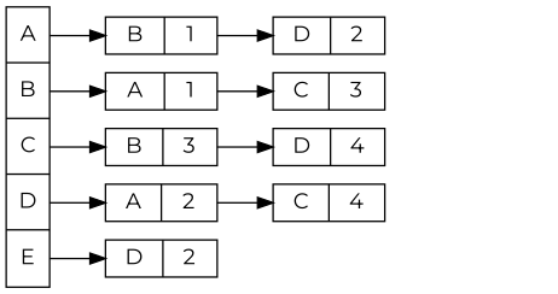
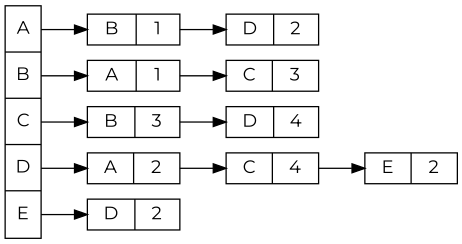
  digraph {
    nodesep=.05
    rankdir=LR
    fontname=Montserrat
    node [shape=record fontname=Montserrat]
    edge [headport=name tailport=value fontname=Montserrat]
    n1 [height=2.5 label="<a> A | <b> B | <c> C | <d> D | <e> E" width=.1]
    n2 [height=.1 label="{<name> B | <value> 1 }" width=1]
    n3 [height=.1 label="{<name> A | <value> 1 }" width=1]
    n4 [height=.1 label="{<name> B | <value> 3 }" width=1]
    n5 [height=.1 label="{<name> A | <value> 2 }" width=1]
    n6 [height=.1 label="{<name> D | <value> 2 }" width=1]
    n7 [height=.1 label="{<name> D | <value> 2 }" width=1]
    n8 [height=.1 label="{<name> C | <value> 3 }" width=1]
    n9 [height=.1 label="{<name> D | <value> 4 }" width=1]
    n10 [height=.1 label="{<name> C | <value> 4 }" width=1]
+   n11 [height=.1 label="{<name> E | <value> 2 }" width=1]
    n1 -> n2 [tailport=a]
    n1 -> n3 [tailport=b]
    n1 -> n4 [tailport=c]
    n1 -> n5 [tailport=d]
    n1 -> n6 [tailport=e]
    n2 -> n7
    n3 -> n8
    n4 -> n9
    n5 -> n10
+   n10 -> n11
  }
